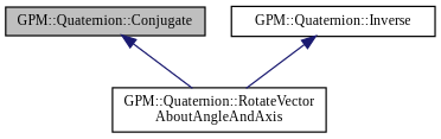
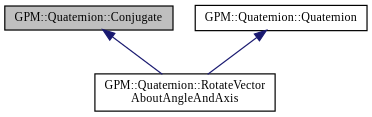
  digraph {
    fontname="Liberation Serif"
    rankdir=TB
    node [color=black fillcolor=white fontname="Liberation Serif" fontsize=10 shape=record style=filled]
    edge [color=midnightblue dir=back fontname="Liberation Serif" fontsize=10 labelfontname=Helvetica labelfontsize=10 style=solid]
    n1 [fillcolor=grey75 fontcolor=black height=0.2 label="GPM::Quaternion::Conjugate" width=0.4]
    n2 [height=0.2 label="GPM::Quaternion::RotateVector\lAboutAngleAndAxis" width=0.4]
-   n3 [height=0.2 label="GPM::Quaternion::Inverse" width=0.4]
+   n3 [height=0.2 label="GPM::Quaternion::Quaternion" width=0.4]
    n1 -> n2
    n3 -> n2
  }
